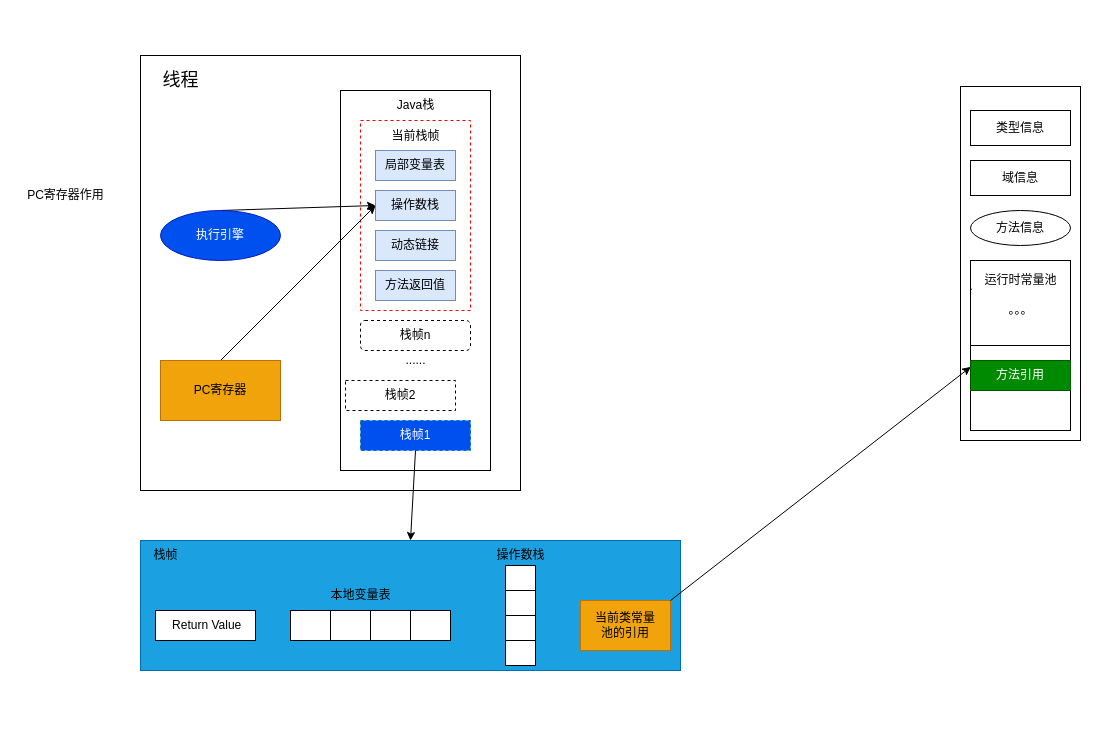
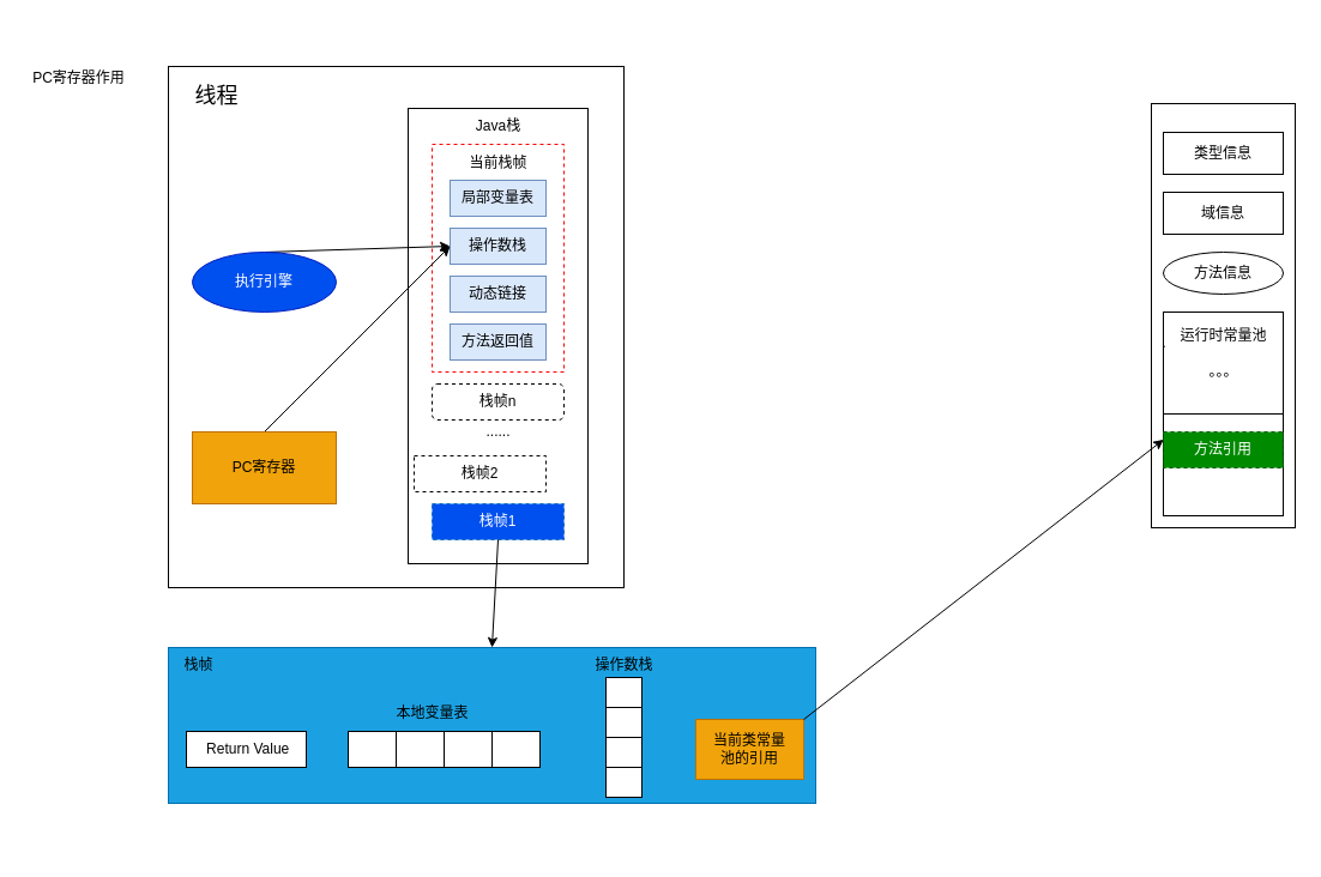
  <mxCell id="0" />
  <mxCell id="1" parent="0" />
  <mxCell id="2" value="" style="whiteSpace=wrap;html=1;strokeColor=none;" parent="1" vertex="1"><mxGeometry x="120" y="20" width="790" height="690" as="geometry" /></mxCell>
  <mxCell id="3" value="" style="whiteSpace=wrap;html=1;" parent="1" vertex="1"><mxGeometry x="140" y="55" width="380" height="435" as="geometry" /></mxCell>
  <mxCell id="4" value="" style="whiteSpace=wrap;html=1;" parent="1" vertex="1"><mxGeometry x="340" y="90" width="150" height="380" as="geometry" /></mxCell>
  <mxCell id="5" value="" style="whiteSpace=wrap;html=1;dashed=1;strokeColor=#FF0000;" parent="1" vertex="1"><mxGeometry x="360" y="120" width="110" height="190" as="geometry" /></mxCell>
- <mxCell id="6" value="PC寄存器作用" style="text;html=1;align=center;verticalAlign=middle;resizable=0;points=[];autosize=1;strokeColor=none;" parent="1" vertex="1"><mxGeometry x="20" y="185" width="90" height="20" as="geometry" /></mxCell>
+ <mxCell id="6" value="PC寄存器作用" style="text;html=1;align=center;verticalAlign=middle;resizable=0;points=[];autosize=1;strokeColor=none;" parent="1" vertex="1"><mxGeometry x="20" y="55" width="90" height="20" as="geometry" /></mxCell>
  <mxCell id="7" value="局部变量表" style="whiteSpace=wrap;html=1;fillColor=#dae8fc;strokeColor=#6c8ebf;" parent="1" vertex="1"><mxGeometry x="375" y="150" width="80" height="30" as="geometry" /></mxCell>
  <mxCell id="8" value="操作数栈" style="whiteSpace=wrap;html=1;fillColor=#dae8fc;strokeColor=#6c8ebf;" parent="1" vertex="1"><mxGeometry x="375" y="190" width="80" height="30" as="geometry" /></mxCell>
  <mxCell id="9" value="动态链接" style="whiteSpace=wrap;html=1;fillColor=#dae8fc;strokeColor=#6c8ebf;" parent="1" vertex="1"><mxGeometry x="375" y="230" width="80" height="30" as="geometry" /></mxCell>
  <mxCell id="10" value="方法返回值" style="whiteSpace=wrap;html=1;fillColor=#dae8fc;strokeColor=#6c8ebf;" parent="1" vertex="1"><mxGeometry x="375" y="270" width="80" height="30" as="geometry" /></mxCell>
  <mxCell id="11" value="当前栈帧" style="text;html=1;align=center;verticalAlign=middle;resizable=0;points=[];autosize=1;strokeColor=none;" parent="1" vertex="1"><mxGeometry x="385" y="126" width="60" height="20" as="geometry" /></mxCell>
  <mxCell id="12" value="栈帧n" style="whiteSpace=wrap;html=1;dashed=1;rounded=1;" parent="1" vertex="1"><mxGeometry x="360" y="320" width="110" height="30" as="geometry" /></mxCell>
  <mxCell id="13" value="栈帧2" style="whiteSpace=wrap;html=1;dashed=1;" parent="1" vertex="1"><mxGeometry x="345" y="380" width="110" height="30" as="geometry" /></mxCell>
  <mxCell id="14" value="栈帧1" style="whiteSpace=wrap;html=1;dashed=1;fillColor=#0050ef;fontColor=#ffffff;strokeColor=#006EAF;" parent="1" vertex="1"><mxGeometry x="360" y="420" width="110" height="30" as="geometry" /></mxCell>
  <mxCell id="15" value="......" style="text;html=1;align=center;verticalAlign=middle;resizable=0;points=[];autosize=1;strokeColor=none;" parent="1" vertex="1"><mxGeometry x="395" y="350" width="40" height="20" as="geometry" /></mxCell>
  <mxCell id="16" value="Java栈" style="text;html=1;align=center;verticalAlign=middle;resizable=0;points=[];autosize=1;strokeColor=none;" parent="1" vertex="1"><mxGeometry x="390" y="95" width="50" height="20" as="geometry" /></mxCell>
  <mxCell id="17" style="html=1;exitX=0.5;exitY=0;exitDx=0;exitDy=0;entryX=0;entryY=0.5;entryDx=0;entryDy=0;" parent="1" source="18" target="8" edge="1"><mxGeometry relative="1" as="geometry" /></mxCell>
  <mxCell id="18" value="执行引擎" style="ellipse;whiteSpace=wrap;html=1;fillColor=#0050ef;strokeColor=#001DBC;fontColor=#ffffff;" parent="1" vertex="1"><mxGeometry x="160" y="210" width="120" height="50" as="geometry" /></mxCell>
  <mxCell id="19" style="edgeStyle=none;html=1;exitX=0.5;exitY=0;exitDx=0;exitDy=0;entryX=0;entryY=0.5;entryDx=0;entryDy=0;strokeColor=#000000;" parent="1" source="20" target="8" edge="1"><mxGeometry relative="1" as="geometry" /></mxCell>
  <mxCell id="20" value="PC寄存器" style="whiteSpace=wrap;html=1;fillColor=#f0a30a;strokeColor=#BD7000;fontColor=#000000;" parent="1" vertex="1"><mxGeometry x="160" y="360" width="120" height="60" as="geometry" /></mxCell>
  <mxCell id="21" value="&lt;font style=&quot;font-size: 18px&quot;&gt;线程&lt;/font&gt;" style="text;html=1;align=center;verticalAlign=middle;resizable=0;points=[];autosize=1;strokeColor=none;fillColor=none;" parent="1" vertex="1"><mxGeometry x="155" y="70" width="50" height="20" as="geometry" /></mxCell>
  <mxCell id="22" value="" style="whiteSpace=wrap;html=1;fillColor=#1ba1e2;strokeColor=#006EAF;fontColor=#ffffff;" vertex="1" parent="1"><mxGeometry x="140" y="540" width="540" height="130" as="geometry" /></mxCell>
  <mxCell id="23" value="栈帧" style="text;html=1;align=center;verticalAlign=middle;resizable=0;points=[];autosize=1;strokeColor=none;fillColor=none;" vertex="1" parent="1"><mxGeometry x="140" y="540" width="50" height="30" as="geometry" /></mxCell>
  <mxCell id="24" value="&amp;nbsp;Return Value" style="rounded=0;whiteSpace=wrap;html=1;strokeColor=default;" vertex="1" parent="1"><mxGeometry x="155" y="610" width="100" height="30" as="geometry" /></mxCell>
  <mxCell id="25" value="" style="rounded=0;whiteSpace=wrap;html=1;strokeColor=default;" vertex="1" parent="1"><mxGeometry x="290" y="610" width="160" height="30" as="geometry" /></mxCell>
  <mxCell id="26" style="edgeStyle=orthogonalEdgeStyle;rounded=0;orthogonalLoop=1;jettySize=auto;html=1;exitX=0.25;exitY=0;exitDx=0;exitDy=0;entryX=0.25;entryY=1;entryDx=0;entryDy=0;endArrow=none;endFill=0;" edge="1" parent="1" source="25" target="25"><mxGeometry relative="1" as="geometry" /></mxCell>
  <mxCell id="27" style="edgeStyle=orthogonalEdgeStyle;rounded=0;orthogonalLoop=1;jettySize=auto;html=1;exitX=0.5;exitY=0;exitDx=0;exitDy=0;entryX=0.5;entryY=1;entryDx=0;entryDy=0;endArrow=none;endFill=0;" edge="1" parent="1" source="25" target="25"><mxGeometry relative="1" as="geometry" /></mxCell>
  <mxCell id="28" style="edgeStyle=orthogonalEdgeStyle;rounded=0;orthogonalLoop=1;jettySize=auto;html=1;exitX=0.75;exitY=0;exitDx=0;exitDy=0;entryX=0.75;entryY=1;entryDx=0;entryDy=0;endArrow=none;endFill=0;" edge="1" parent="1" source="25" target="25"><mxGeometry relative="1" as="geometry" /></mxCell>
  <mxCell id="29" value="本地变量表" style="text;html=1;align=center;verticalAlign=middle;resizable=0;points=[];autosize=1;strokeColor=none;fillColor=none;" vertex="1" parent="1"><mxGeometry x="320" y="580" width="80" height="30" as="geometry" /></mxCell>
  <mxCell id="30" value="" style="rounded=0;whiteSpace=wrap;html=1;strokeColor=default;rotation=90;" vertex="1" parent="1"><mxGeometry x="470" y="600" width="100" height="30" as="geometry" /></mxCell>
  <mxCell id="31" style="edgeStyle=orthogonalEdgeStyle;rounded=0;orthogonalLoop=1;jettySize=auto;html=1;exitX=0.25;exitY=1;exitDx=0;exitDy=0;entryX=0.25;entryY=0;entryDx=0;entryDy=0;endArrow=none;endFill=0;" edge="1" parent="1" source="30" target="30"><mxGeometry relative="1" as="geometry" /></mxCell>
  <mxCell id="32" style="edgeStyle=orthogonalEdgeStyle;rounded=0;orthogonalLoop=1;jettySize=auto;html=1;exitX=0.5;exitY=1;exitDx=0;exitDy=0;entryX=0.5;entryY=0;entryDx=0;entryDy=0;endArrow=none;endFill=0;" edge="1" parent="1" source="30" target="30"><mxGeometry relative="1" as="geometry" /></mxCell>
  <mxCell id="33" style="edgeStyle=orthogonalEdgeStyle;rounded=0;orthogonalLoop=1;jettySize=auto;html=1;exitX=0.75;exitY=1;exitDx=0;exitDy=0;entryX=0.75;entryY=0;entryDx=0;entryDy=0;endArrow=none;endFill=0;" edge="1" parent="1" source="30" target="30"><mxGeometry relative="1" as="geometry" /></mxCell>
  <mxCell id="34" value="操作数栈" style="text;html=1;align=center;verticalAlign=middle;resizable=0;points=[];autosize=1;strokeColor=none;fillColor=none;" vertex="1" parent="1"><mxGeometry x="485" y="540" width="70" height="30" as="geometry" /></mxCell>
  <mxCell id="35" value="&lt;span style=&quot;&quot;&gt;当前类常量&lt;/span&gt;&lt;br style=&quot;&quot;&gt;&lt;span style=&quot;&quot;&gt;池的引用&lt;/span&gt;" style="rounded=0;whiteSpace=wrap;html=1;strokeColor=#BD7000;fillColor=#f0a30a;fontColor=#000000;" vertex="1" parent="1"><mxGeometry x="580" y="600" width="90" height="50" as="geometry" /></mxCell>
  <mxCell id="36" style="rounded=0;orthogonalLoop=1;jettySize=auto;html=1;exitX=0.5;exitY=1;exitDx=0;exitDy=0;entryX=0.5;entryY=0;entryDx=0;entryDy=0;endArrow=classic;endFill=1;" edge="1" parent="1" source="14" target="22"><mxGeometry relative="1" as="geometry" /></mxCell>
  <mxCell id="37" value="" style="rounded=0;whiteSpace=wrap;html=1;strokeColor=default;" vertex="1" parent="1"><mxGeometry x="960" y="86" width="120" height="354" as="geometry" /></mxCell>
  <mxCell id="38" value="类型信息" style="rounded=0;whiteSpace=wrap;html=1;strokeColor=default;" vertex="1" parent="1"><mxGeometry x="970" y="110" width="100" height="35" as="geometry" /></mxCell>
  <mxCell id="39" value="域信息" style="rounded=0;whiteSpace=wrap;html=1;strokeColor=default;" vertex="1" parent="1"><mxGeometry x="970" y="160" width="100" height="35" as="geometry" /></mxCell>
  <mxCell id="40" value="方法信息" style="ellipse;whiteSpace=wrap;html=1;strokeColor=default;" vertex="1" parent="1"><mxGeometry x="970" y="210" width="100" height="35" as="geometry" /></mxCell>
  <mxCell id="41" value="" style="rounded=0;whiteSpace=wrap;html=1;strokeColor=default;" vertex="1" parent="1"><mxGeometry x="970" y="260" width="100" height="170" as="geometry" /></mxCell>
  <mxCell id="42" style="edgeStyle=none;rounded=0;orthogonalLoop=1;jettySize=auto;html=1;exitX=0.014;exitY=0.789;exitDx=0;exitDy=0;endArrow=none;endFill=0;exitPerimeter=0;" edge="1" parent="1" source="43" target="43"><mxGeometry relative="1" as="geometry" /></mxCell>
  <mxCell id="43" value="运行时常量池" style="text;html=1;align=center;verticalAlign=middle;resizable=0;points=[];autosize=1;strokeColor=none;fillColor=none;" vertex="1" parent="1"><mxGeometry x="970" y="265" width="100" height="30" as="geometry" /></mxCell>
  <mxCell id="44" style="edgeStyle=none;rounded=0;orthogonalLoop=1;jettySize=auto;html=1;exitX=0;exitY=0.5;exitDx=0;exitDy=0;entryX=1;entryY=0.5;entryDx=0;entryDy=0;endArrow=none;endFill=0;" edge="1" parent="1" source="41" target="41"><mxGeometry relative="1" as="geometry" /></mxCell>
  <mxCell id="45" value="。。。" style="text;html=1;align=center;verticalAlign=middle;resizable=0;points=[];autosize=1;strokeColor=none;fillColor=none;" vertex="1" parent="1"><mxGeometry x="990" y="295" width="60" height="30" as="geometry" /></mxCell>
  <mxCell id="46" style="edgeStyle=none;rounded=0;orthogonalLoop=1;jettySize=auto;html=1;exitX=0;exitY=0.75;exitDx=0;exitDy=0;entryX=1;entryY=0.75;entryDx=0;entryDy=0;endArrow=none;endFill=0;startArrow=none;" edge="1" parent="1" source="48" target="41"><mxGeometry relative="1" as="geometry" /></mxCell>
  <mxCell id="47" style="edgeStyle=none;rounded=0;orthogonalLoop=1;jettySize=auto;html=1;exitX=1;exitY=0;exitDx=0;exitDy=0;entryX=0.002;entryY=0.626;entryDx=0;entryDy=0;entryPerimeter=0;endArrow=classic;endFill=1;" edge="1" parent="1" source="35" target="41"><mxGeometry relative="1" as="geometry" /></mxCell>
- <mxCell id="48" value="方法引用" style="rounded=0;whiteSpace=wrap;html=1;strokeColor=#005700;fillColor=#008a00;fontColor=#ffffff;" vertex="1" parent="1"><mxGeometry x="970" y="360" width="100" height="30" as="geometry" /></mxCell>
+ <mxCell id="48" value="方法引用" style="rounded=0;whiteSpace=wrap;html=1;strokeColor=#005700;fillColor=#008a00;fontColor=#ffffff;dashed=1;" vertex="1" parent="1"><mxGeometry x="970" y="360" width="100" height="30" as="geometry" /></mxCell>
